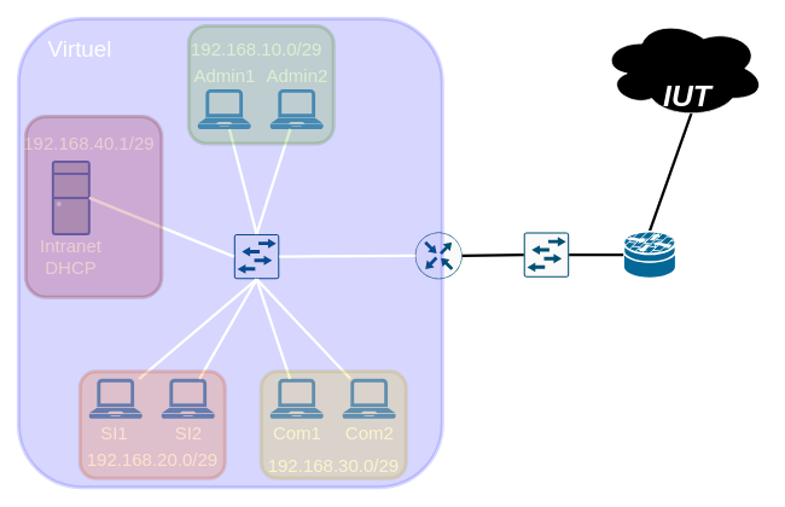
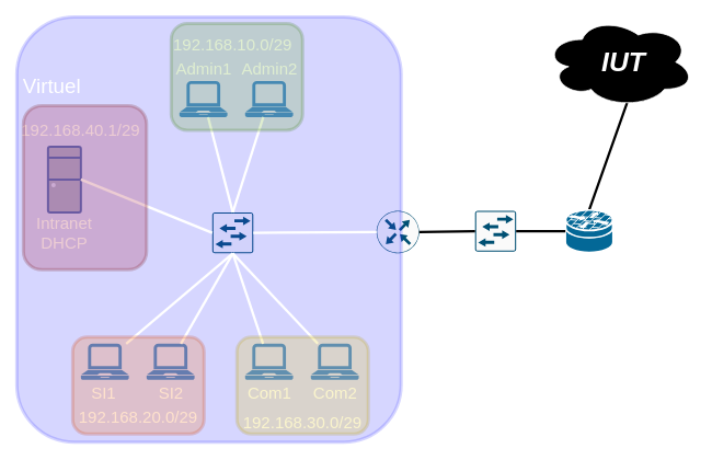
  <mxCell id="0" />
  <mxCell id="1" parent="0" />
  <mxCell id="2" value="" style="sketch=0;points=[[0.015,0.015,0],[0.985,0.015,0],[0.985,0.985,0],[0.015,0.985,0],[0.25,0,0],[0.5,0,0],[0.75,0,0],[1,0.25,0],[1,0.5,0],[1,0.75,0],[0.75,1,0],[0.5,1,0],[0.25,1,0],[0,0.75,0],[0,0.5,0],[0,0.25,0]];verticalLabelPosition=bottom;html=1;verticalAlign=top;aspect=fixed;align=center;pointerEvents=1;shape=mxgraph.cisco19.rect;prIcon=l2_switch;fillColor=#FAFAFA;strokeColor=#005073;" parent="1" vertex="1"><mxGeometry x="258" y="258" width="50" height="50" as="geometry" /></mxCell>
  <mxCell id="3" value="" style="sketch=0;points=[[0.5,0,0],[1,0.5,0],[0.5,1,0],[0,0.5,0],[0.145,0.145,0],[0.856,0.145,0],[0.855,0.856,0],[0.145,0.855,0]];verticalLabelPosition=bottom;html=1;verticalAlign=top;aspect=fixed;align=center;pointerEvents=1;shape=mxgraph.cisco19.rect;prIcon=router;fillColor=#FAFAFA;strokeColor=#005073;" parent="1" vertex="1"><mxGeometry x="458" y="256" width="52" height="52" as="geometry" /></mxCell>
  <mxCell id="4" value="" style="pointerEvents=1;shadow=0;dashed=0;html=1;strokeColor=none;fillColor=#4495D1;labelPosition=center;verticalLabelPosition=bottom;verticalAlign=top;align=center;outlineConnect=0;shape=mxgraph.veeam.laptop;" parent="1" vertex="1"><mxGeometry x="178" y="418" width="58.4" height="44" as="geometry" /></mxCell>
  <mxCell id="5" value="" style="fontColor=#0066CC;verticalAlign=top;verticalLabelPosition=bottom;labelPosition=center;align=center;html=1;outlineConnect=0;fillColor=#CCCCCC;strokeColor=#6881B3;gradientColor=none;gradientDirection=north;strokeWidth=2;shape=mxgraph.networks.desktop_pc;" parent="1" vertex="1"><mxGeometry x="58" y="178" width="40" height="80" as="geometry" /></mxCell>
  <mxCell id="6" value="" style="pointerEvents=1;shadow=0;dashed=0;html=1;strokeColor=none;fillColor=#4495D1;labelPosition=center;verticalLabelPosition=bottom;verticalAlign=top;align=center;outlineConnect=0;shape=mxgraph.veeam.laptop;" parent="1" vertex="1"><mxGeometry x="98" y="418" width="58.4" height="44" as="geometry" /></mxCell>
  <mxCell id="7" value="" style="pointerEvents=1;shadow=0;dashed=0;html=1;strokeColor=none;fillColor=#4495D1;labelPosition=center;verticalLabelPosition=bottom;verticalAlign=top;align=center;outlineConnect=0;shape=mxgraph.veeam.laptop;" parent="1" vertex="1"><mxGeometry x="298" y="418" width="58.4" height="44" as="geometry" /></mxCell>
  <mxCell id="8" value="" style="pointerEvents=1;shadow=0;dashed=0;html=1;strokeColor=none;fillColor=#4495D1;labelPosition=center;verticalLabelPosition=bottom;verticalAlign=top;align=center;outlineConnect=0;shape=mxgraph.veeam.laptop;" parent="1" vertex="1"><mxGeometry x="378" y="418" width="58.4" height="44" as="geometry" /></mxCell>
  <mxCell id="9" value="" style="pointerEvents=1;shadow=0;dashed=0;html=1;strokeColor=none;fillColor=#4495D1;labelPosition=center;verticalLabelPosition=bottom;verticalAlign=top;align=center;outlineConnect=0;shape=mxgraph.veeam.laptop;" parent="1" vertex="1"><mxGeometry x="218" y="98" width="58.4" height="44" as="geometry" /></mxCell>
  <mxCell id="10" value="" style="pointerEvents=1;shadow=0;dashed=0;html=1;strokeColor=none;fillColor=#4495D1;labelPosition=center;verticalLabelPosition=bottom;verticalAlign=top;align=center;outlineConnect=0;shape=mxgraph.veeam.laptop;" parent="1" vertex="1"><mxGeometry x="298" y="98" width="58.4" height="44" as="geometry" /></mxCell>
  <mxCell id="11" value="" style="sketch=0;points=[[0.015,0.015,0],[0.985,0.015,0],[0.985,0.985,0],[0.015,0.985,0],[0.25,0,0],[0.5,0,0],[0.75,0,0],[1,0.25,0],[1,0.5,0],[1,0.75,0],[0.75,1,0],[0.5,1,0],[0.25,1,0],[0,0.75,0],[0,0.5,0],[0,0.25,0]];verticalLabelPosition=bottom;html=1;verticalAlign=top;aspect=fixed;align=center;pointerEvents=1;shape=mxgraph.cisco19.rect;prIcon=l2_switch;fillColor=#FAFAFA;strokeColor=#005073;" parent="1" vertex="1"><mxGeometry x="578" y="256" width="50" height="50" as="geometry" /></mxCell>
  <mxCell id="12" style="edgeStyle=none;html=1;exitX=0.5;exitY=0;exitDx=0;exitDy=0;exitPerimeter=0;entryX=0.55;entryY=0.95;entryDx=0;entryDy=0;entryPerimeter=0;endArrow=none;endFill=0;strokeWidth=3;strokeColor=#000000;" parent="1" source="13" target="14" edge="1"><mxGeometry relative="1" as="geometry" /></mxCell>
  <mxCell id="13" value="" style="shape=mxgraph.cisco.security.router_firewall;html=1;pointerEvents=1;dashed=0;fillColor=#036897;strokeColor=#ffffff;strokeWidth=2;verticalLabelPosition=bottom;verticalAlign=top;align=center;outlineConnect=0;" parent="1" vertex="1"><mxGeometry x="688" y="255" width="58" height="52" as="geometry" /></mxCell>
  <mxCell id="14" value="" style="ellipse;shape=cloud;whiteSpace=wrap;html=1;strokeColor=#FFFFFF;fillColor=#000000;" parent="1" vertex="1"><mxGeometry x="663" y="20" width="182" height="110" as="geometry" /></mxCell>
- <mxCell id="15" value="&lt;font size=&quot;1&quot;&gt;&lt;b&gt;&lt;i style=&quot;font-size: 33px&quot;&gt;IUT&lt;/i&gt;&lt;/b&gt;&lt;/font&gt;" style="text;html=1;align=center;verticalAlign=middle;whiteSpace=wrap;rounded=0;strokeWidth=0;fillColor=none;fontColor=#ffffff;strokeColor=none;" parent="1" vertex="1"><mxGeometry x="718" y="82" width="82" height="46" as="geometry" /></mxCell>
+ <mxCell id="15" value="&lt;font size=&quot;1&quot;&gt;&lt;b&gt;&lt;i style=&quot;font-size: 33px&quot;&gt;IUT&lt;/i&gt;&lt;/b&gt;&lt;/font&gt;" style="text;html=1;align=center;verticalAlign=middle;whiteSpace=wrap;rounded=0;strokeWidth=0;fillColor=none;fontColor=#ffffff;strokeColor=none;" parent="1" vertex="1"><mxGeometry x="718" y="52" width="82" height="46" as="geometry" /></mxCell>
  <mxCell id="16" value="" style="rounded=1;whiteSpace=wrap;html=1;fontSize=33;fontColor=#ffffff;strokeColor=#3333FF;strokeWidth=4;fillColor=#3333FF;opacity=20;" parent="1" vertex="1"><mxGeometry x="20" y="20" width="468" height="518" as="geometry" /></mxCell>
  <mxCell id="17" value="" style="endArrow=none;html=1;fontSize=33;fontColor=#000000;strokeColor=#FFFFFF;strokeWidth=3;exitX=0.5;exitY=1;exitDx=0;exitDy=0;exitPerimeter=0;" parent="1" source="2" target="7" edge="1"><mxGeometry width="50" height="50" relative="1" as="geometry"><mxPoint x="318" y="378" as="sourcePoint" /><mxPoint x="368" y="328" as="targetPoint" /></mxGeometry></mxCell>
  <mxCell id="18" value="" style="endArrow=none;html=1;fontSize=33;fontColor=#000000;strokeColor=#FFFFFF;strokeWidth=3;exitX=0.5;exitY=1;exitDx=0;exitDy=0;exitPerimeter=0;" parent="1" source="2" target="8" edge="1"><mxGeometry width="50" height="50" relative="1" as="geometry"><mxPoint x="318" y="378" as="sourcePoint" /><mxPoint x="368" y="328" as="targetPoint" /></mxGeometry></mxCell>
  <mxCell id="19" value="" style="endArrow=none;html=1;fontSize=33;fontColor=#000000;strokeColor=#FFFFFF;strokeWidth=3;exitX=0.5;exitY=1;exitDx=0;exitDy=0;exitPerimeter=0;" parent="1" source="2" target="4" edge="1"><mxGeometry width="50" height="50" relative="1" as="geometry"><mxPoint x="318" y="378" as="sourcePoint" /><mxPoint x="368" y="328" as="targetPoint" /></mxGeometry></mxCell>
  <mxCell id="20" value="" style="endArrow=none;html=1;fontSize=33;fontColor=#000000;strokeColor=#FFFFFF;strokeWidth=3;entryX=0.5;entryY=1;entryDx=0;entryDy=0;entryPerimeter=0;" parent="1" source="6" target="2" edge="1"><mxGeometry width="50" height="50" relative="1" as="geometry"><mxPoint x="318" y="378" as="sourcePoint" /><mxPoint x="278" y="308" as="targetPoint" /></mxGeometry></mxCell>
  <mxCell id="21" value="" style="endArrow=none;html=1;fontSize=33;fontColor=#000000;strokeColor=#FFFFFF;strokeWidth=3;exitX=0.5;exitY=0;exitDx=0;exitDy=0;exitPerimeter=0;" parent="1" source="2" target="9" edge="1"><mxGeometry width="50" height="50" relative="1" as="geometry"><mxPoint x="288" y="248" as="sourcePoint" /><mxPoint x="398" y="218" as="targetPoint" /></mxGeometry></mxCell>
  <mxCell id="22" value="" style="endArrow=none;html=1;fontSize=33;fontColor=#000000;strokeColor=#FFFFFF;strokeWidth=3;exitX=0.5;exitY=0;exitDx=0;exitDy=0;exitPerimeter=0;" parent="1" source="2" target="10" edge="1"><mxGeometry width="50" height="50" relative="1" as="geometry"><mxPoint x="348" y="268" as="sourcePoint" /><mxPoint x="398" y="218" as="targetPoint" /></mxGeometry></mxCell>
  <mxCell id="23" value="" style="endArrow=none;html=1;fontSize=33;fontColor=#000000;strokeColor=#FFFFFF;strokeWidth=3;exitX=1;exitY=0.5;exitDx=0;exitDy=0;exitPerimeter=0;entryX=0;entryY=0.5;entryDx=0;entryDy=0;entryPerimeter=0;" parent="1" source="5" target="2" edge="1"><mxGeometry width="50" height="50" relative="1" as="geometry"><mxPoint x="98" y="208" as="sourcePoint" /><mxPoint x="148" y="158" as="targetPoint" /></mxGeometry></mxCell>
  <mxCell id="24" value="" style="endArrow=none;html=1;fontSize=33;fontColor=#000000;strokeColor=#FFFFFF;strokeWidth=3;exitX=1;exitY=0.5;exitDx=0;exitDy=0;exitPerimeter=0;entryX=0;entryY=0.5;entryDx=0;entryDy=0;entryPerimeter=0;" parent="1" source="2" target="3" edge="1"><mxGeometry width="50" height="50" relative="1" as="geometry"><mxPoint x="318" y="338" as="sourcePoint" /><mxPoint x="468" y="278" as="targetPoint" /></mxGeometry></mxCell>
  <mxCell id="25" value="" style="endArrow=none;html=1;fontSize=33;fontColor=#000000;strokeWidth=3;entryX=0;entryY=0.5;entryDx=0;entryDy=0;entryPerimeter=0;exitX=1;exitY=0.5;exitDx=0;exitDy=0;exitPerimeter=0;strokeColor=#000000;" parent="1" source="3" target="11" edge="1"><mxGeometry width="50" height="50" relative="1" as="geometry"><mxPoint x="318" y="338" as="sourcePoint" /><mxPoint x="368" y="288" as="targetPoint" /></mxGeometry></mxCell>
  <mxCell id="26" value="" style="endArrow=none;html=1;fontSize=33;fontColor=#000000;strokeColor=#000000;strokeWidth=3;entryX=0;entryY=0.5;entryDx=0;entryDy=0;entryPerimeter=0;exitX=1;exitY=0.5;exitDx=0;exitDy=0;exitPerimeter=0;" parent="1" source="11" target="13" edge="1"><mxGeometry width="50" height="50" relative="1" as="geometry"><mxPoint x="278" y="318" as="sourcePoint" /><mxPoint x="328" y="268" as="targetPoint" /></mxGeometry></mxCell>
  <mxCell id="27" value="SI1" style="text;html=1;strokeColor=none;fillColor=none;align=center;verticalAlign=middle;whiteSpace=wrap;rounded=0;fontSize=20;fontColor=#FFFFFF;opacity=20;" parent="1" vertex="1"><mxGeometry x="96.4" y="462" width="60" height="30" as="geometry" /></mxCell>
  <mxCell id="28" value="SI2&lt;span style=&quot;color: rgba(0 , 0 , 0 , 0) ; font-family: monospace ; font-size: 0px&quot;&gt;%3CmxGraphModel%3E%3Croot%3E%3CmxCell%20id%3D%220%22%2F%3E%3CmxCell%20id%3D%221%22%20parent%3D%220%22%2F%3E%3CmxCell%20id%3D%222%22%20value%3D%22SI1%22%20style%3D%22text%3Bhtml%3D1%3BstrokeColor%3Dnone%3BfillColor%3Dnone%3Balign%3Dcenter%3BverticalAlign%3Dmiddle%3BwhiteSpace%3Dwrap%3Brounded%3D0%3BfontSize%3D20%3BfontColor%3D%23FFFFFF%3Bopacity%3D20%3B%22%20vertex%3D%221%22%20parent%3D%221%22%3E%3CmxGeometry%20x%3D%2278.4%22%20y%3D%22444%22%20width%3D%2260%22%20height%3D%2230%22%20as%3D%22geometry%22%2F%3E%3C%2FmxCell%3E%3C%2Froot%3E%3C%2FmxGraphModel%3E&lt;/span&gt;" style="text;html=1;strokeColor=none;fillColor=none;align=center;verticalAlign=middle;whiteSpace=wrap;rounded=0;fontSize=20;fontColor=#FFFFFF;opacity=20;" parent="1" vertex="1"><mxGeometry x="178" y="462" width="60" height="30" as="geometry" /></mxCell>
  <mxCell id="29" value="Com1" style="text;html=1;strokeColor=none;fillColor=none;align=center;verticalAlign=middle;whiteSpace=wrap;rounded=0;fontSize=20;fontColor=#FFFFFF;opacity=20;" parent="1" vertex="1"><mxGeometry x="298" y="462" width="60" height="30" as="geometry" /></mxCell>
  <mxCell id="30" value="Com2" style="text;html=1;strokeColor=none;fillColor=none;align=center;verticalAlign=middle;whiteSpace=wrap;rounded=0;fontSize=20;fontColor=#FFFFFF;opacity=20;" parent="1" vertex="1"><mxGeometry x="378" y="462" width="60" height="30" as="geometry" /></mxCell>
  <mxCell id="31" value="Admin2" style="text;html=1;strokeColor=none;fillColor=none;align=center;verticalAlign=middle;whiteSpace=wrap;rounded=0;fontSize=20;fontColor=#FFFFFF;opacity=20;" parent="1" vertex="1"><mxGeometry x="298" y="68" width="60" height="30" as="geometry" /></mxCell>
  <mxCell id="32" value="Admin1" style="text;html=1;strokeColor=none;fillColor=none;align=center;verticalAlign=middle;whiteSpace=wrap;rounded=0;fontSize=20;fontColor=#FFFFFF;opacity=20;" parent="1" vertex="1"><mxGeometry x="218" y="68" width="60" height="30" as="geometry" /></mxCell>
  <mxCell id="33" value="Intranet DHCP" style="text;html=1;strokeColor=none;fillColor=none;align=center;verticalAlign=middle;whiteSpace=wrap;rounded=0;fontSize=20;fontColor=#FFFFFF;opacity=20;" parent="1" vertex="1"><mxGeometry x="48" y="268" width="60" height="30" as="geometry" /></mxCell>
  <mxCell id="34" value="192.168.40.1/29" style="text;html=1;strokeColor=none;fillColor=none;align=center;verticalAlign=middle;whiteSpace=wrap;rounded=0;fontSize=20;fontColor=#FFFFFF;opacity=20;" parent="1" vertex="1"><mxGeometry x="68" y="142" width="60" height="30" as="geometry" /></mxCell>
  <mxCell id="35" value="192.168.20.0/29" style="text;html=1;strokeColor=none;fillColor=none;align=center;verticalAlign=middle;whiteSpace=wrap;rounded=0;fontSize=20;fontColor=#FFFFFF;opacity=20;" parent="1" vertex="1"><mxGeometry x="138" y="492" width="60" height="30" as="geometry" /></mxCell>
  <mxCell id="36" value="192.168.30.0/29" style="text;html=1;strokeColor=none;fillColor=none;align=center;verticalAlign=middle;whiteSpace=wrap;rounded=0;fontSize=20;fontColor=#FFFFFF;opacity=20;" parent="1" vertex="1"><mxGeometry x="338" y="498" width="60" height="30" as="geometry" /></mxCell>
  <mxCell id="37" value="192.168.10.0/29" style="text;html=1;strokeColor=none;fillColor=none;align=center;verticalAlign=middle;whiteSpace=wrap;rounded=0;fontSize=20;fontColor=#FFFFFF;opacity=20;" parent="1" vertex="1"><mxGeometry x="253" y="38" width="60" height="30" as="geometry" /></mxCell>
- <mxCell id="38" value="&lt;font style=&quot;font-size: 25px&quot;&gt;Virtuel&lt;/font&gt;" style="text;html=1;strokeColor=none;fillColor=none;align=center;verticalAlign=middle;whiteSpace=wrap;rounded=0;fontSize=20;fontColor=#FFFFFF;opacity=20;" parent="1" vertex="1"><mxGeometry x="48" y="38" width="80" height="30" as="geometry" /></mxCell>
+ <mxCell id="38" value="&lt;font style=&quot;font-size: 25px&quot;&gt;Virtuel&lt;/font&gt;" style="text;html=1;strokeColor=none;fillColor=none;align=center;verticalAlign=middle;whiteSpace=wrap;rounded=0;fontSize=20;fontColor=#FFFFFF;opacity=20;" parent="1" vertex="1"><mxGeometry x="23" y="88" width="80" height="30" as="geometry" /></mxCell>
  <mxCell id="39" value="" style="rounded=1;whiteSpace=wrap;html=1;fontSize=25;fontColor=#ffffff;strokeColor=#6F0000;strokeWidth=4;fillColor=#a20025;opacity=20;" parent="1" vertex="1"><mxGeometry x="28" y="128" width="150" height="200" as="geometry" /></mxCell>
  <mxCell id="40" value="" style="rounded=1;whiteSpace=wrap;html=1;fontSize=25;fontColor=#ffffff;strokeColor=#2D7600;strokeWidth=4;fillColor=#60a917;opacity=20;" parent="1" vertex="1"><mxGeometry x="208" y="28" width="160" height="130" as="geometry" /></mxCell>
  <mxCell id="41" value="" style="rounded=1;whiteSpace=wrap;html=1;fontSize=25;fontColor=#000000;strokeColor=#B09500;strokeWidth=4;fillColor=#e3c800;opacity=20;" parent="1" vertex="1"><mxGeometry x="288" y="410" width="160" height="118" as="geometry" /></mxCell>
  <mxCell id="42" value="" style="rounded=1;whiteSpace=wrap;html=1;fontSize=25;fontColor=#000000;strokeColor=#C73500;strokeWidth=4;fillColor=#fa6800;opacity=20;" parent="1" vertex="1"><mxGeometry x="88" y="410" width="160" height="118" as="geometry" /></mxCell>
